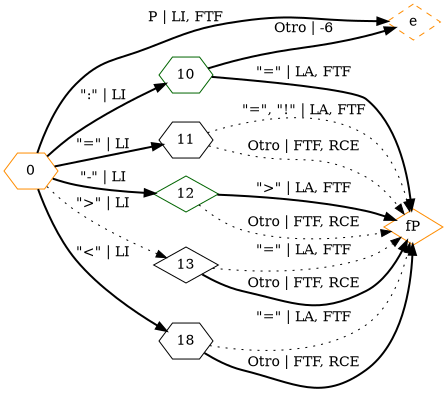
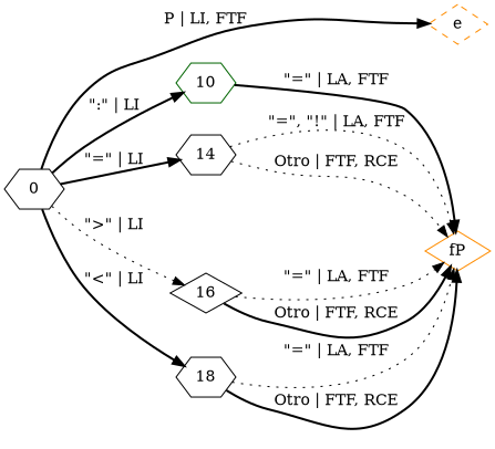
  digraph {
    rankdir=LR
    node [color=black shape=diamond]
    edge [style=bold]
    fP [color=darkorange]
    n2 [color=darkorange label=e style=dashed]
-   0 [color=darkorange shape=hexagon]
+   0 [shape=hexagon]
    10 [color=darkgreen shape=hexagon]
-   11 [shape=hexagon]
-   12 [color=darkgreen]
-   13
+   11 [shape=hexagon label=14]
+   13 [label=16]
    n8 [label=18 shape=hexagon]
    0 -> n2 [label="P | LI, FTF"]
    0 -> 10 [label="\":\" | LI"]
    0 -> 11 [label="\"=\" | LI"]
-   0 -> 12 [label="\"-\" | LI"]
    0 -> 13 [label="\">\" | LI" style=dotted]
    0 -> n8 [label="\"<\" | LI"]
    10 -> fP [label="\"=\" | LA, FTF"]
-   10 -> n2 [label="Otro | -6"]
    11 -> fP [label="\"=\", \"!\" | LA, FTF" style=dotted]
    11 -> fP [label="Otro | FTF, RCE" style=dotted]
-   12 -> fP [label="\">\" | LA, FTF"]
-   12 -> fP [label="Otro | FTF, RCE" style=dotted]
    13 -> fP [label="\"=\" | LA, FTF" style=dotted]
    13 -> fP [label="Otro | FTF, RCE"]
    n8 -> fP [label="\"=\" | LA, FTF" style=dotted]
    n8 -> fP [label="Otro | FTF, RCE"]
  }
